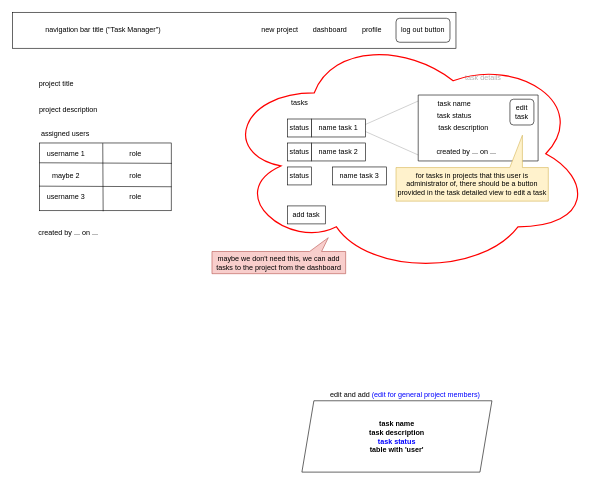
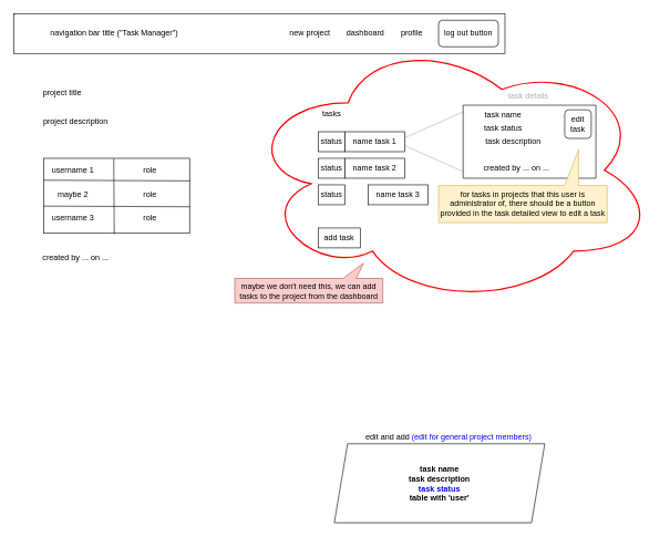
  <mxCell id="0" />
  <mxCell id="1" parent="0" />
  <mxCell id="2" value="" style="endArrow=none;html=1;rounded=0;opacity=30;" parent="1" edge="1"><mxGeometry width="50" height="50" relative="1" as="geometry"><mxPoint x="607" y="208" as="sourcePoint" /><mxPoint x="697" y="168" as="targetPoint" /></mxGeometry></mxCell>
  <mxCell id="3" value="" style="endArrow=none;html=1;rounded=0;opacity=30;" parent="1" edge="1"><mxGeometry width="50" height="50" relative="1" as="geometry"><mxPoint x="607" y="218" as="sourcePoint" /><mxPoint x="697" y="258" as="targetPoint" /></mxGeometry></mxCell>
  <mxCell id="4" value="" style="swimlane;startSize=0;" parent="1" vertex="1"><mxGeometry x="697" y="158" width="200" height="110" as="geometry" /></mxCell>
  <mxCell id="5" value="task name" style="text;html=1;align=center;verticalAlign=middle;resizable=0;points=[];autosize=1;strokeColor=none;fillColor=none;" parent="4" vertex="1"><mxGeometry x="20" width="80" height="30" as="geometry" /></mxCell>
  <mxCell id="6" value="task description" style="text;html=1;align=center;verticalAlign=middle;resizable=0;points=[];autosize=1;strokeColor=none;fillColor=none;" parent="4" vertex="1"><mxGeometry x="20" y="40" width="110" height="30" as="geometry" /></mxCell>
  <mxCell id="7" value="created by ... on ..." style="text;html=1;align=center;verticalAlign=middle;resizable=0;points=[];autosize=1;strokeColor=none;fillColor=none;" parent="4" vertex="1"><mxGeometry x="20" y="80" width="120" height="30" as="geometry" /></mxCell>
  <mxCell id="8" value="task status" style="text;html=1;align=center;verticalAlign=middle;resizable=0;points=[];autosize=1;strokeColor=none;fillColor=none;" parent="4" vertex="1"><mxGeometry x="20" y="20" width="80" height="30" as="geometry" /></mxCell>
  <mxCell id="9" value="edit task" style="rounded=1;whiteSpace=wrap;html=1;" parent="4" vertex="1"><mxGeometry x="153" y="7" width="40" height="43" as="geometry" /></mxCell>
  <mxCell id="10" value="" style="swimlane;startSize=0;strokeColor=none;" parent="1" vertex="1"><mxGeometry x="33" y="125" width="714" height="327" as="geometry"><mxRectangle x="440" y="240" width="50" height="40" as="alternateBounds" /></mxGeometry></mxCell>
  <mxCell id="11" value="project title" style="text;html=1;align=center;verticalAlign=middle;resizable=0;points=[];autosize=1;strokeColor=none;fillColor=none;" parent="10" vertex="1"><mxGeometry x="20" width="80" height="30" as="geometry" /></mxCell>
  <mxCell id="12" value="project description" style="text;html=1;align=center;verticalAlign=middle;resizable=0;points=[];autosize=1;strokeColor=none;fillColor=none;" parent="10" vertex="1"><mxGeometry x="20" y="43" width="120" height="30" as="geometry" /></mxCell>
  <mxCell id="13" value="created by ... on ..." style="text;html=1;align=center;verticalAlign=middle;resizable=0;points=[];autosize=1;strokeColor=none;fillColor=none;" parent="10" vertex="1"><mxGeometry x="21.5" y="250" width="117" height="26" as="geometry" /></mxCell>
  <mxCell id="14" value="name task 1" style="rounded=0;whiteSpace=wrap;html=1;" parent="10" vertex="1"><mxGeometry x="486" y="73" width="90" height="30" as="geometry" /></mxCell>
  <mxCell id="15" value="status" style="rounded=0;whiteSpace=wrap;html=1;" parent="10" vertex="1"><mxGeometry x="446" y="73" width="40" height="30" as="geometry" /></mxCell>
  <mxCell id="16" value="name task 2" style="rounded=0;whiteSpace=wrap;html=1;" parent="10" vertex="1"><mxGeometry x="486" y="113" width="90" height="30" as="geometry" /></mxCell>
  <mxCell id="17" value="status" style="rounded=0;whiteSpace=wrap;html=1;" parent="10" vertex="1"><mxGeometry x="446" y="113" width="40" height="30" as="geometry" /></mxCell>
  <mxCell id="18" value="name task 3" style="rounded=0;whiteSpace=wrap;html=1;" parent="10" vertex="1"><mxGeometry x="521" y="153" width="90" height="30" as="geometry" /></mxCell>
  <mxCell id="19" value="status" style="rounded=0;whiteSpace=wrap;html=1;" parent="10" vertex="1"><mxGeometry x="446" y="153" width="40" height="30" as="geometry" /></mxCell>
  <mxCell id="20" value="add task" style="whiteSpace=wrap;html=1;rounded=0;" parent="10" vertex="1"><mxGeometry x="446" y="218" width="63" height="30" as="geometry" /></mxCell>
  <mxCell id="21" value="tasks" style="text;html=1;align=center;verticalAlign=middle;resizable=0;points=[];autosize=1;strokeColor=none;fillColor=none;" vertex="1" parent="10"><mxGeometry x="443" y="33" width="46" height="26" as="geometry" /></mxCell>
  <mxCell id="22" value="" style="rounded=0;whiteSpace=wrap;html=1;" vertex="1" parent="10"><mxGeometry x="32" y="113" width="220" height="113" as="geometry" /></mxCell>
- <mxCell id="23" value="assigned users" style="text;html=1;align=center;verticalAlign=middle;whiteSpace=wrap;rounded=0;" vertex="1" parent="10"><mxGeometry x="20" y="83" width="111" height="30" as="geometry" /></mxCell>
  <mxCell id="24" value="" style="endArrow=none;html=1;rounded=0;entryX=0.484;entryY=1.008;entryDx=0;entryDy=0;entryPerimeter=0;exitX=0.481;exitY=0.003;exitDx=0;exitDy=0;exitPerimeter=0;" edge="1" parent="10" source="22" target="22"><mxGeometry width="50" height="50" relative="1" as="geometry"><mxPoint x="140" y="113" as="sourcePoint" /><mxPoint x="140" y="186" as="targetPoint" /></mxGeometry></mxCell>
  <mxCell id="25" value="username 1" style="text;html=1;align=center;verticalAlign=middle;whiteSpace=wrap;rounded=0;" vertex="1" parent="10"><mxGeometry x="32" y="116" width="89" height="30" as="geometry" /></mxCell>
  <mxCell id="26" value="maybe 2" style="text;html=1;align=center;verticalAlign=middle;whiteSpace=wrap;rounded=0;" vertex="1" parent="10"><mxGeometry x="32" y="153" width="89" height="30" as="geometry" /></mxCell>
  <mxCell id="27" value="username 3" style="text;html=1;align=center;verticalAlign=middle;whiteSpace=wrap;rounded=0;" vertex="1" parent="10"><mxGeometry x="32" y="188" width="89" height="30" as="geometry" /></mxCell>
  <mxCell id="28" value="role" style="text;html=1;align=center;verticalAlign=middle;whiteSpace=wrap;rounded=0;" vertex="1" parent="10"><mxGeometry x="148" y="116" width="89" height="30" as="geometry" /></mxCell>
  <mxCell id="29" value="role" style="text;html=1;align=center;verticalAlign=middle;whiteSpace=wrap;rounded=0;" vertex="1" parent="10"><mxGeometry x="148" y="153" width="89" height="30" as="geometry" /></mxCell>
  <mxCell id="30" value="role" style="text;html=1;align=center;verticalAlign=middle;whiteSpace=wrap;rounded=0;" vertex="1" parent="10"><mxGeometry x="148" y="188" width="89" height="30" as="geometry" /></mxCell>
  <mxCell id="31" value="" style="endArrow=none;html=1;rounded=0;" edge="1" parent="10"><mxGeometry width="50" height="50" relative="1" as="geometry"><mxPoint x="32" y="146" as="sourcePoint" /><mxPoint x="253" y="147" as="targetPoint" /></mxGeometry></mxCell>
  <mxCell id="32" value="" style="endArrow=none;html=1;rounded=0;" edge="1" parent="10"><mxGeometry width="50" height="50" relative="1" as="geometry"><mxPoint x="31.5" y="185" as="sourcePoint" /><mxPoint x="252.5" y="186" as="targetPoint" /></mxGeometry></mxCell>
  <mxCell id="33" value="&lt;span style=&quot;white-space: pre;&quot;&gt;&#09;&lt;/span&gt;&lt;span style=&quot;white-space: pre;&quot;&gt;&#09;&lt;/span&gt;navigation bar title (&quot;Task Manager&quot;)" style="rounded=0;whiteSpace=wrap;html=1;align=left;" parent="1" vertex="1"><mxGeometry x="20" y="20" width="740" height="60" as="geometry" /></mxCell>
  <mxCell id="34" value="log out button" style="rounded=1;whiteSpace=wrap;html=1;" parent="1" vertex="1"><mxGeometry x="660" y="30" width="90" height="40" as="geometry" /></mxCell>
  <mxCell id="35" value="profile" style="text;html=1;align=center;verticalAlign=middle;whiteSpace=wrap;rounded=0;" parent="1" vertex="1"><mxGeometry x="590" y="35" width="60" height="30" as="geometry" /></mxCell>
  <mxCell id="36" value="dashboard" style="text;html=1;align=center;verticalAlign=middle;whiteSpace=wrap;rounded=0;" parent="1" vertex="1"><mxGeometry x="520" y="35" width="60" height="30" as="geometry" /></mxCell>
  <mxCell id="37" value="new project" style="text;html=1;align=center;verticalAlign=middle;whiteSpace=wrap;rounded=0;" parent="1" vertex="1"><mxGeometry x="430" y="35" width="73" height="30" as="geometry" /></mxCell>
- <mxCell id="38" value="task details" style="text;html=1;align=center;verticalAlign=middle;resizable=0;points=[];autosize=1;strokeColor=none;fillColor=none;textOpacity=30;" parent="1" vertex="1"><mxGeometry x="766" y="117" width="78" height="26" as="geometry" /></mxCell>
+ <mxCell id="38" value="task details" style="text;html=1;align=center;verticalAlign=middle;resizable=0;points=[];autosize=1;strokeColor=none;fillColor=none;textOpacity=30;" parent="1" vertex="1"><mxGeometry x="756" y="132" width="78" height="26" as="geometry" /></mxCell>
  <mxCell id="39" value="for tasks in projects that this user is administrator of, there should be a button provided in the task detailed view to edit a task" style="shape=callout;whiteSpace=wrap;html=1;perimeter=calloutPerimeter;direction=west;fillColor=#fff2cc;strokeColor=#d6b656;base=21;size=54;position=0.17;position2=0.17;" parent="1" vertex="1"><mxGeometry x="660" y="225" width="254" height="110" as="geometry" /></mxCell>
  <mxCell id="40" value="&lt;b&gt;task name&lt;/b&gt;&lt;div&gt;&lt;div&gt;&lt;b&gt;task description&lt;/b&gt;&lt;/div&gt;&lt;div&gt;&lt;b&gt;&lt;font color=&quot;#0000ff&quot;&gt;task status&lt;/font&gt;&lt;/b&gt;&lt;/div&gt;&lt;div&gt;&lt;b&gt;table with 'user'&lt;/b&gt;&lt;/div&gt;&lt;/div&gt;" style="shape=parallelogram;perimeter=parallelogramPerimeter;whiteSpace=wrap;html=1;fixedSize=1;" vertex="1" parent="1"><mxGeometry x="503" y="668" width="317" height="119" as="geometry" /></mxCell>
  <mxCell id="41" value="edit and add &lt;font color=&quot;#0000ff&quot;&gt;(edit for general project members)&lt;/font&gt;" style="text;html=1;align=center;verticalAlign=middle;resizable=0;points=[];autosize=1;strokeColor=none;fillColor=none;" vertex="1" parent="1"><mxGeometry x="541" y="645" width="268" height="26" as="geometry" /></mxCell>
  <mxCell id="42" value="" style="ellipse;shape=cloud;whiteSpace=wrap;html=1;fillColor=none;strokeColor=#FF0000;strokeWidth=2;" vertex="1" parent="1"><mxGeometry x="369" y="53" width="618" height="406" as="geometry" /></mxCell>
  <mxCell id="43" value="maybe we don't need this, we can add tasks to the project from the dashboard" style="shape=callout;whiteSpace=wrap;html=1;perimeter=calloutPerimeter;fillColor=#f8cecc;strokeColor=#b85450;direction=west;size=23;position=0.18;position2=0.13;" vertex="1" parent="1"><mxGeometry x="353" y="396" width="223" height="60" as="geometry" /></mxCell>
